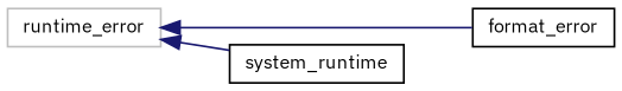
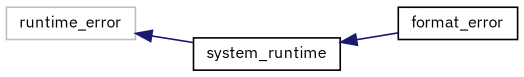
  digraph {
    fontname="IBM Plex Sans"
    rankdir=LR
    node [color=black fillcolor=white fontname="IBM Plex Sans" fontsize=10 shape=record style=filled]
    edge [color=midnightblue dir=back fontname="IBM Plex Sans" fontsize=10 labelfontname=Helvetica labelfontsize=10 style=solid]
    n1 [color=grey75 height=0.2 label=runtime_error width=0.4]
    n2 [height=0.2 label=format_error width=0.4]
    n3 [height=0.2 label=system_runtime width=0.4]
-   n1 -> n2
+   n3 -> n2
    n1 -> n3
  }
